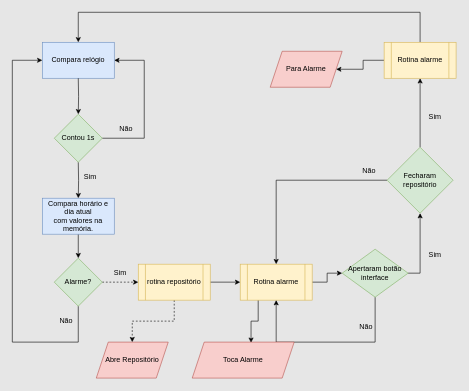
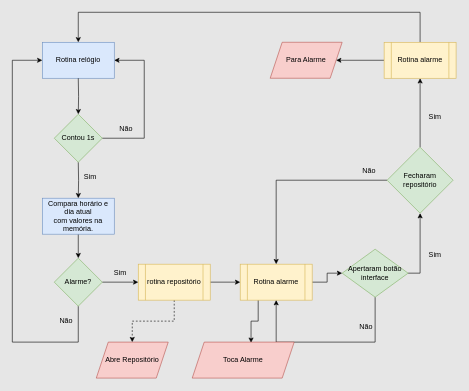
  <mxCell id="0" />
  <mxCell id="1" parent="0" />
  <mxCell id="2" style="edgeStyle=orthogonalEdgeStyle;rounded=0;orthogonalLoop=1;jettySize=auto;html=1;entryX=0.5;entryY=0;entryDx=0;entryDy=0;" edge="1" parent="1" target="4"><mxGeometry relative="1" as="geometry"><mxPoint x="130" y="270" as="sourcePoint" /></mxGeometry></mxCell>
  <mxCell id="3" style="edgeStyle=orthogonalEdgeStyle;rounded=0;orthogonalLoop=1;jettySize=auto;html=1;exitX=0.5;exitY=1;exitDx=0;exitDy=0;entryX=0.5;entryY=0;entryDx=0;entryDy=0;" edge="1" parent="1" source="4" target="10"><mxGeometry relative="1" as="geometry" /></mxCell>
  <mxCell id="4" value="Compara horário e dia atual&lt;br&gt;com valores na memória." style="rounded=0;whiteSpace=wrap;html=1;fillColor=#dae8fc;strokeColor=#6c8ebf;" vertex="1" parent="1"><mxGeometry x="70" y="330" width="120" height="60" as="geometry" /></mxCell>
  <mxCell id="5" style="edgeStyle=orthogonalEdgeStyle;rounded=0;orthogonalLoop=1;jettySize=auto;html=1;exitX=1;exitY=0.5;exitDx=0;exitDy=0;entryX=0;entryY=0.5;entryDx=0;entryDy=0;" edge="1" parent="1" source="7" target="21"><mxGeometry relative="1" as="geometry"><mxPoint x="620" y="485" as="targetPoint" /></mxGeometry></mxCell>
  <mxCell id="6" style="edgeStyle=orthogonalEdgeStyle;rounded=0;orthogonalLoop=1;jettySize=auto;html=1;exitX=0.25;exitY=1;exitDx=0;exitDy=0;entryX=0.577;entryY=0.017;entryDx=0;entryDy=0;entryPerimeter=0;" edge="1" parent="1" source="7" target="34"><mxGeometry relative="1" as="geometry" /></mxCell>
  <mxCell id="7" value="Rotina alarme" style="shape=process;whiteSpace=wrap;html=1;backgroundOutline=1;fillColor=#fff2cc;strokeColor=#d6b656;" vertex="1" parent="1"><mxGeometry x="400" y="440" width="120" height="60" as="geometry" /></mxCell>
  <mxCell id="8" style="edgeStyle=orthogonalEdgeStyle;rounded=0;orthogonalLoop=1;jettySize=auto;html=1;exitX=0.5;exitY=1;exitDx=0;exitDy=0;startArrow=none;entryX=0;entryY=0.5;entryDx=0;entryDy=0;" edge="1" parent="1" source="10" target="13"><mxGeometry relative="1" as="geometry"><mxPoint x="95" y="540" as="sourcePoint" /><mxPoint x="100" y="110" as="targetPoint" /><Array as="points"><mxPoint x="130" y="570" /><mxPoint x="20" y="570" /><mxPoint x="20" y="100" /></Array></mxGeometry></mxCell>
- <mxCell id="9" style="edgeStyle=orthogonalEdgeStyle;rounded=0;orthogonalLoop=1;jettySize=auto;html=1;exitX=1;exitY=0.5;exitDx=0;exitDy=0;entryX=0;entryY=0.5;entryDx=0;entryDy=0;dashed=1;" edge="1" parent="1" source="10" target="29"><mxGeometry relative="1" as="geometry" /></mxCell>
+ <mxCell id="9" style="edgeStyle=orthogonalEdgeStyle;rounded=0;orthogonalLoop=1;jettySize=auto;html=1;exitX=1;exitY=0.5;exitDx=0;exitDy=0;entryX=0;entryY=0.5;entryDx=0;entryDy=0;" edge="1" parent="1" source="10" target="29"><mxGeometry relative="1" as="geometry" /></mxCell>
  <mxCell id="10" value="Alarme?" style="rhombus;whiteSpace=wrap;html=1;fillColor=#d5e8d4;strokeColor=#82b366;" vertex="1" parent="1"><mxGeometry x="90" y="430" width="80" height="80" as="geometry" /></mxCell>
  <mxCell id="11" value="Não" style="text;html=1;strokeColor=none;fillColor=none;align=center;verticalAlign=middle;whiteSpace=wrap;rounded=0;" vertex="1" parent="1"><mxGeometry x="80" y="520" width="60" height="30" as="geometry" /></mxCell>
  <mxCell id="12" value="Sim" style="text;html=1;strokeColor=none;fillColor=none;align=center;verticalAlign=middle;whiteSpace=wrap;rounded=0;" vertex="1" parent="1"><mxGeometry x="695" y="180" width="60" height="30" as="geometry" /></mxCell>
- <mxCell id="13" value="Compara relógio" style="rounded=0;whiteSpace=wrap;html=1;strokeWidth=1;fillColor=#dae8fc;strokeColor=#6c8ebf;" vertex="1" parent="1"><mxGeometry x="70" y="70" width="120" height="60" as="geometry" /></mxCell>
+ <mxCell id="13" value="Rotina relógio" style="rounded=0;whiteSpace=wrap;html=1;strokeWidth=1;fillColor=#dae8fc;strokeColor=#6c8ebf;" vertex="1" parent="1"><mxGeometry x="70" y="70" width="120" height="60" as="geometry" /></mxCell>
  <mxCell id="14" style="edgeStyle=orthogonalEdgeStyle;rounded=0;orthogonalLoop=1;jettySize=auto;html=1;entryX=0.5;entryY=0;entryDx=0;entryDy=0;" edge="1" parent="1" target="16"><mxGeometry relative="1" as="geometry"><mxPoint x="130" y="130" as="sourcePoint" /><mxPoint x="130" y="90" as="targetPoint" /></mxGeometry></mxCell>
  <mxCell id="15" style="edgeStyle=orthogonalEdgeStyle;rounded=0;orthogonalLoop=1;jettySize=auto;html=1;exitX=1;exitY=0.5;exitDx=0;exitDy=0;entryX=1;entryY=0.5;entryDx=0;entryDy=0;" edge="1" parent="1" source="16" target="13"><mxGeometry relative="1" as="geometry"><Array as="points"><mxPoint x="240" y="230" /><mxPoint x="240" y="100" /></Array></mxGeometry></mxCell>
  <mxCell id="16" value="Contou 1s" style="rhombus;whiteSpace=wrap;html=1;fillColor=#d5e8d4;strokeColor=#82b366;" vertex="1" parent="1"><mxGeometry x="90" y="190" width="80" height="80" as="geometry" /></mxCell>
  <mxCell id="17" value="Sim" style="text;html=1;strokeColor=none;fillColor=none;align=center;verticalAlign=middle;whiteSpace=wrap;rounded=0;" vertex="1" parent="1"><mxGeometry x="695" y="410" width="60" height="30" as="geometry" /></mxCell>
  <mxCell id="18" value="Não" style="text;html=1;strokeColor=none;fillColor=none;align=center;verticalAlign=middle;whiteSpace=wrap;rounded=0;" vertex="1" parent="1"><mxGeometry x="180" y="200" width="60" height="30" as="geometry" /></mxCell>
  <mxCell id="19" style="edgeStyle=orthogonalEdgeStyle;rounded=0;orthogonalLoop=1;jettySize=auto;html=1;exitX=1;exitY=0.5;exitDx=0;exitDy=0;entryX=0.5;entryY=1;entryDx=0;entryDy=0;" edge="1" parent="1" source="21" target="24"><mxGeometry relative="1" as="geometry" /></mxCell>
  <mxCell id="20" style="edgeStyle=orthogonalEdgeStyle;rounded=0;orthogonalLoop=1;jettySize=auto;html=1;entryX=0.5;entryY=1;entryDx=0;entryDy=0;exitX=0.5;exitY=1;exitDx=0;exitDy=0;" edge="1" parent="1" source="21" target="7"><mxGeometry relative="1" as="geometry"><Array as="points"><mxPoint x="625" y="570" /><mxPoint x="460" y="570" /></Array></mxGeometry></mxCell>
  <mxCell id="21" value="Apertaram botão interface" style="rhombus;whiteSpace=wrap;html=1;fillColor=#d5e8d4;strokeColor=#82b366;" vertex="1" parent="1"><mxGeometry x="570" y="415" width="110" height="80" as="geometry" /></mxCell>
  <mxCell id="22" style="edgeStyle=orthogonalEdgeStyle;rounded=0;orthogonalLoop=1;jettySize=auto;html=1;exitX=0.5;exitY=0;exitDx=0;exitDy=0;entryX=0.5;entryY=1;entryDx=0;entryDy=0;" edge="1" parent="1" source="24" target="37"><mxGeometry relative="1" as="geometry"><mxPoint x="700" y="130" as="targetPoint" /></mxGeometry></mxCell>
  <mxCell id="23" style="edgeStyle=orthogonalEdgeStyle;rounded=0;orthogonalLoop=1;jettySize=auto;html=1;exitX=0;exitY=0.5;exitDx=0;exitDy=0;entryX=0.5;entryY=0;entryDx=0;entryDy=0;" edge="1" parent="1" source="24" target="7"><mxGeometry relative="1" as="geometry" /></mxCell>
  <mxCell id="24" value="Fecharam repositório" style="rhombus;whiteSpace=wrap;html=1;fillColor=#d5e8d4;strokeColor=#82b366;" vertex="1" parent="1"><mxGeometry x="645" y="245" width="110" height="110" as="geometry" /></mxCell>
  <mxCell id="25" value="Não" style="text;html=1;strokeColor=none;fillColor=none;align=center;verticalAlign=middle;whiteSpace=wrap;rounded=0;" vertex="1" parent="1"><mxGeometry x="585" y="530" width="50" height="30" as="geometry" /></mxCell>
  <mxCell id="26" value="Não" style="text;html=1;strokeColor=none;fillColor=none;align=center;verticalAlign=middle;whiteSpace=wrap;rounded=0;" vertex="1" parent="1"><mxGeometry x="585" y="270" width="60" height="30" as="geometry" /></mxCell>
  <mxCell id="27" style="edgeStyle=orthogonalEdgeStyle;rounded=0;orthogonalLoop=1;jettySize=auto;html=1;exitX=1;exitY=0.5;exitDx=0;exitDy=0;entryX=0;entryY=0.5;entryDx=0;entryDy=0;" edge="1" parent="1" source="29" target="7"><mxGeometry relative="1" as="geometry" /></mxCell>
  <mxCell id="28" style="edgeStyle=orthogonalEdgeStyle;rounded=0;orthogonalLoop=1;jettySize=auto;html=1;exitX=0.5;exitY=1;exitDx=0;exitDy=0;entryX=0.5;entryY=0;entryDx=0;entryDy=0;dashed=1;" edge="1" parent="1" source="29" target="33"><mxGeometry relative="1" as="geometry" /></mxCell>
  <mxCell id="29" value="rotina repositório" style="shape=process;whiteSpace=wrap;html=1;backgroundOutline=1;fillColor=#fff2cc;strokeColor=#d6b656;" vertex="1" parent="1"><mxGeometry x="230" y="440" width="120" height="60" as="geometry" /></mxCell>
  <mxCell id="30" style="edgeStyle=orthogonalEdgeStyle;rounded=0;orthogonalLoop=1;jettySize=auto;html=1;exitX=0.5;exitY=0;exitDx=0;exitDy=0;entryX=0.5;entryY=0;entryDx=0;entryDy=0;" edge="1" parent="1" source="37" target="13"><mxGeometry relative="1" as="geometry"><mxPoint x="700" y="70" as="sourcePoint" /><Array as="points"><mxPoint x="700" y="20" /><mxPoint x="130" y="20" /></Array></mxGeometry></mxCell>
  <mxCell id="31" value="Sim" style="text;html=1;strokeColor=none;fillColor=none;align=center;verticalAlign=middle;whiteSpace=wrap;rounded=0;" vertex="1" parent="1"><mxGeometry x="120" y="280" width="60" height="30" as="geometry" /></mxCell>
  <mxCell id="32" value="Sim" style="text;html=1;strokeColor=none;fillColor=none;align=center;verticalAlign=middle;whiteSpace=wrap;rounded=0;" vertex="1" parent="1"><mxGeometry x="170" y="440" width="60" height="30" as="geometry" /></mxCell>
  <mxCell id="33" value="Abre Repositório" style="shape=parallelogram;perimeter=parallelogramPerimeter;whiteSpace=wrap;html=1;fixedSize=1;strokeWidth=1;fillColor=#f8cecc;strokeColor=#b85450;" vertex="1" parent="1"><mxGeometry x="160" y="570" width="120" height="60" as="geometry" /></mxCell>
  <mxCell id="34" value="Toca Alarme" style="shape=parallelogram;perimeter=parallelogramPerimeter;whiteSpace=wrap;html=1;fixedSize=1;strokeWidth=1;fillColor=#f8cecc;strokeColor=#b85450;" vertex="1" parent="1"><mxGeometry x="320" y="570" width="170" height="60" as="geometry" /></mxCell>
- <mxCell id="35" value="Para Alarme" style="shape=parallelogram;perimeter=parallelogramPerimeter;whiteSpace=wrap;html=1;fixedSize=1;strokeWidth=1;fillColor=#f8cecc;strokeColor=#b85450;" vertex="1" parent="1"><mxGeometry x="450" y="85" width="120" height="60" as="geometry" /></mxCell>
+ <mxCell id="35" value="Para Alarme" style="shape=parallelogram;perimeter=parallelogramPerimeter;whiteSpace=wrap;html=1;fixedSize=1;strokeWidth=1;fillColor=#f8cecc;strokeColor=#b85450;" vertex="1" parent="1"><mxGeometry x="450" y="70" width="120" height="60" as="geometry" /></mxCell>
  <mxCell id="36" style="edgeStyle=orthogonalEdgeStyle;rounded=0;orthogonalLoop=1;jettySize=auto;html=1;exitX=0;exitY=0.5;exitDx=0;exitDy=0;entryX=1;entryY=0.5;entryDx=0;entryDy=0;" edge="1" parent="1" source="37" target="35"><mxGeometry relative="1" as="geometry" /></mxCell>
  <mxCell id="37" value="Rotina alarme" style="shape=process;whiteSpace=wrap;html=1;backgroundOutline=1;fillColor=#fff2cc;strokeColor=#d6b656;" vertex="1" parent="1"><mxGeometry x="640" y="70" width="120" height="60" as="geometry" /></mxCell>
